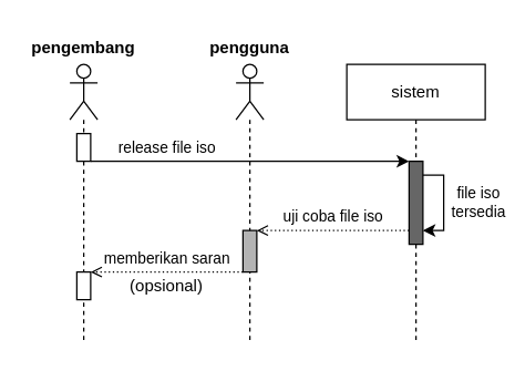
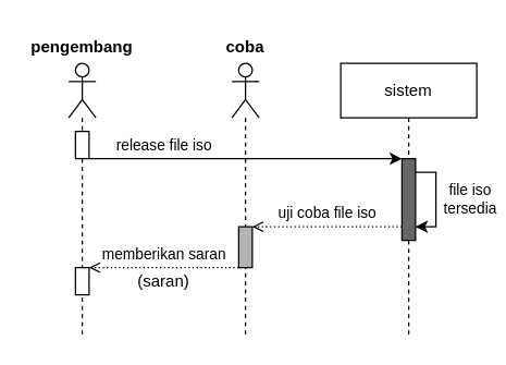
  <mxCell id="0" />
  <mxCell id="1" parent="0" />
  <mxCell id="2" value="" style="shape=umlLifeline;participant=umlActor;perimeter=lifelinePerimeter;whiteSpace=wrap;html=1;container=1;collapsible=0;recursiveResize=0;verticalAlign=top;spacingTop=36;outlineConnect=0;" parent="1" vertex="1"><mxGeometry x="50" y="46" width="20" height="200" as="geometry" /></mxCell>
  <mxCell id="3" value="" style="html=1;points=[];perimeter=orthogonalPerimeter;" parent="2" vertex="1"><mxGeometry x="5" y="50" width="10" height="20" as="geometry" /></mxCell>
  <mxCell id="4" value="" style="html=1;points=[];perimeter=orthogonalPerimeter;" parent="2" vertex="1"><mxGeometry x="5" y="150" width="10" height="20" as="geometry" /></mxCell>
  <mxCell id="5" value="" style="shape=umlLifeline;participant=umlActor;perimeter=lifelinePerimeter;whiteSpace=wrap;html=1;container=1;collapsible=0;recursiveResize=0;verticalAlign=top;spacingTop=36;outlineConnect=0;" parent="1" vertex="1"><mxGeometry x="170" y="46" width="20" height="200" as="geometry" /></mxCell>
  <mxCell id="6" value="" style="html=1;points=[];perimeter=orthogonalPerimeter;fillColor=#B3B3B3;" parent="5" vertex="1"><mxGeometry x="5" y="120" width="10" height="30" as="geometry" /></mxCell>
  <mxCell id="7" value="sistem" style="shape=umlLifeline;perimeter=lifelinePerimeter;whiteSpace=wrap;html=1;container=1;collapsible=0;recursiveResize=0;outlineConnect=0;" parent="1" vertex="1"><mxGeometry x="250" y="46" width="100" height="200" as="geometry" /></mxCell>
  <mxCell id="8" value="" style="html=1;points=[];perimeter=orthogonalPerimeter;fillColor=#666666;" parent="7" vertex="1"><mxGeometry x="45" y="70" width="10" height="60" as="geometry" /></mxCell>
  <mxCell id="9" value="file iso&lt;br&gt;tersedia" style="edgeStyle=orthogonalEdgeStyle;rounded=0;orthogonalLoop=1;jettySize=auto;html=1;" parent="7" source="8" target="8" edge="1"><mxGeometry y="25" relative="1" as="geometry"><Array as="points"><mxPoint x="70" y="120" /></Array><mxPoint as="offset" /></mxGeometry></mxCell>
  <mxCell id="10" value="pengembang" style="text;align=center;fontStyle=1;verticalAlign=middle;spacingLeft=3;spacingRight=3;strokeColor=none;rotatable=0;points=[[0,0.5],[1,0.5]];portConstraint=eastwest;" parent="1" vertex="1"><mxGeometry x="20" y="20" width="80" height="26" as="geometry" /></mxCell>
- <mxCell id="11" value="pengguna" style="text;align=center;fontStyle=1;verticalAlign=middle;spacingLeft=3;spacingRight=3;strokeColor=none;rotatable=0;points=[[0,0.5],[1,0.5]];portConstraint=eastwest;" parent="1" vertex="1"><mxGeometry x="140" y="20" width="80" height="26" as="geometry" /></mxCell>
+ <mxCell id="11" value="coba" style="text;align=center;fontStyle=1;verticalAlign=middle;spacingLeft=3;spacingRight=3;strokeColor=none;rotatable=0;points=[[0,0.5],[1,0.5]];portConstraint=eastwest;" parent="1" vertex="1"><mxGeometry x="140" y="20" width="80" height="26" as="geometry" /></mxCell>
  <mxCell id="12" value="release file iso" style="edgeStyle=orthogonalEdgeStyle;rounded=0;orthogonalLoop=1;jettySize=auto;html=1;" parent="1" source="3" target="8" edge="1"><mxGeometry x="-0.522" y="10" relative="1" as="geometry"><Array as="points"><mxPoint x="240" y="116" /><mxPoint x="240" y="116" /></Array><mxPoint as="offset" /></mxGeometry></mxCell>
  <mxCell id="13" value="uji coba file iso" style="edgeStyle=orthogonalEdgeStyle;rounded=0;orthogonalLoop=1;jettySize=auto;html=1;endArrow=open;endFill=0;dashed=1;dashPattern=1 2;" parent="1" source="8" target="6" edge="1"><mxGeometry y="-10" relative="1" as="geometry"><Array as="points"><mxPoint x="200" y="166" /><mxPoint x="200" y="166" /></Array><mxPoint as="offset" /></mxGeometry></mxCell>
  <mxCell id="14" value="memberikan saran" style="edgeStyle=orthogonalEdgeStyle;rounded=0;orthogonalLoop=1;jettySize=auto;html=1;dashed=1;dashPattern=1 2;endArrow=open;endFill=0;" parent="1" target="4" edge="1"><mxGeometry y="-10" relative="1" as="geometry"><mxPoint x="175" y="196" as="sourcePoint" /><Array as="points"><mxPoint x="150" y="196" /><mxPoint x="150" y="196" /></Array><mxPoint as="offset" /></mxGeometry></mxCell>
- <mxCell id="15" value="(opsional)" style="text;html=1;strokeColor=none;fillColor=none;align=center;verticalAlign=middle;whiteSpace=wrap;rounded=0;" parent="1" vertex="1"><mxGeometry x="90" y="201" width="60" height="10" as="geometry" /></mxCell>
+ <mxCell id="15" value="(saran)" style="text;html=1;strokeColor=none;fillColor=none;align=center;verticalAlign=middle;whiteSpace=wrap;rounded=0;" parent="1" vertex="1"><mxGeometry x="90" y="201" width="60" height="10" as="geometry" /></mxCell>
